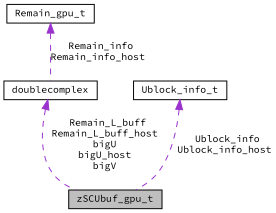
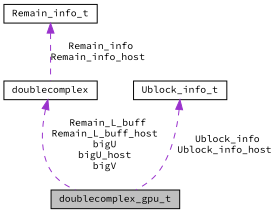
  digraph {
    fontname="Source Code Pro"
    node [color=black fillcolor=white fontname="Source Code Pro" fontsize=10 shape=record style=filled]
    edge [color=darkorchid3 dir=back fontname="Source Code Pro" fontsize=10 labelfontname=Helvetica labelfontsize=10 style=dashed]
-   n1 [fillcolor=grey75 fontcolor=black height=0.2 label=zSCUbuf_gpu_t width=0.4]
-   n2 [height=0.2 label=Remain_gpu_t width=0.4]
+   n1 [fillcolor=grey75 fontcolor=black height=0.2 label=doublecomplex_gpu_t width=0.4]
+   n2 [height=0.2 label=Remain_info_t width=0.4]
    n3 [height=0.2 label=doublecomplex width=0.4]
    n4 [height=0.2 label=Ublock_info_t width=0.4]
    n2 -> n3 [label=" Remain_info\nRemain_info_host"]
    n3 -> n1 [label=" Remain_L_buff\nRemain_L_buff_host\nbigU\nbigU_host\nbigV"]
    n4 -> n1 [label=" Ublock_info\nUblock_info_host"]
  }
